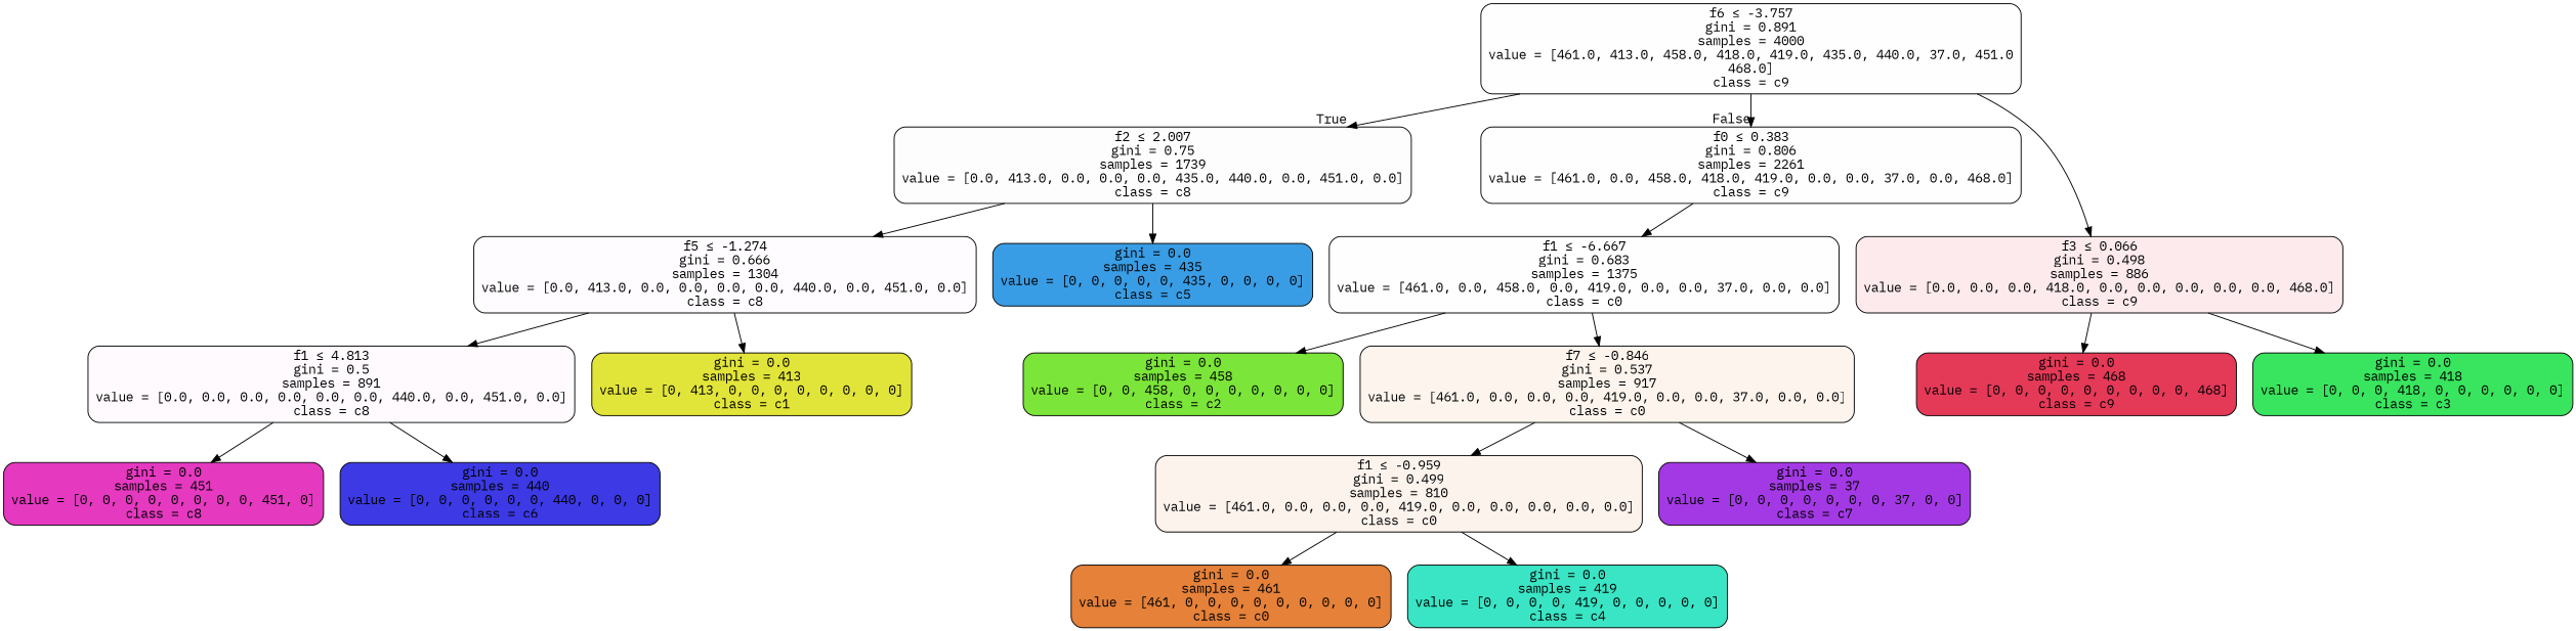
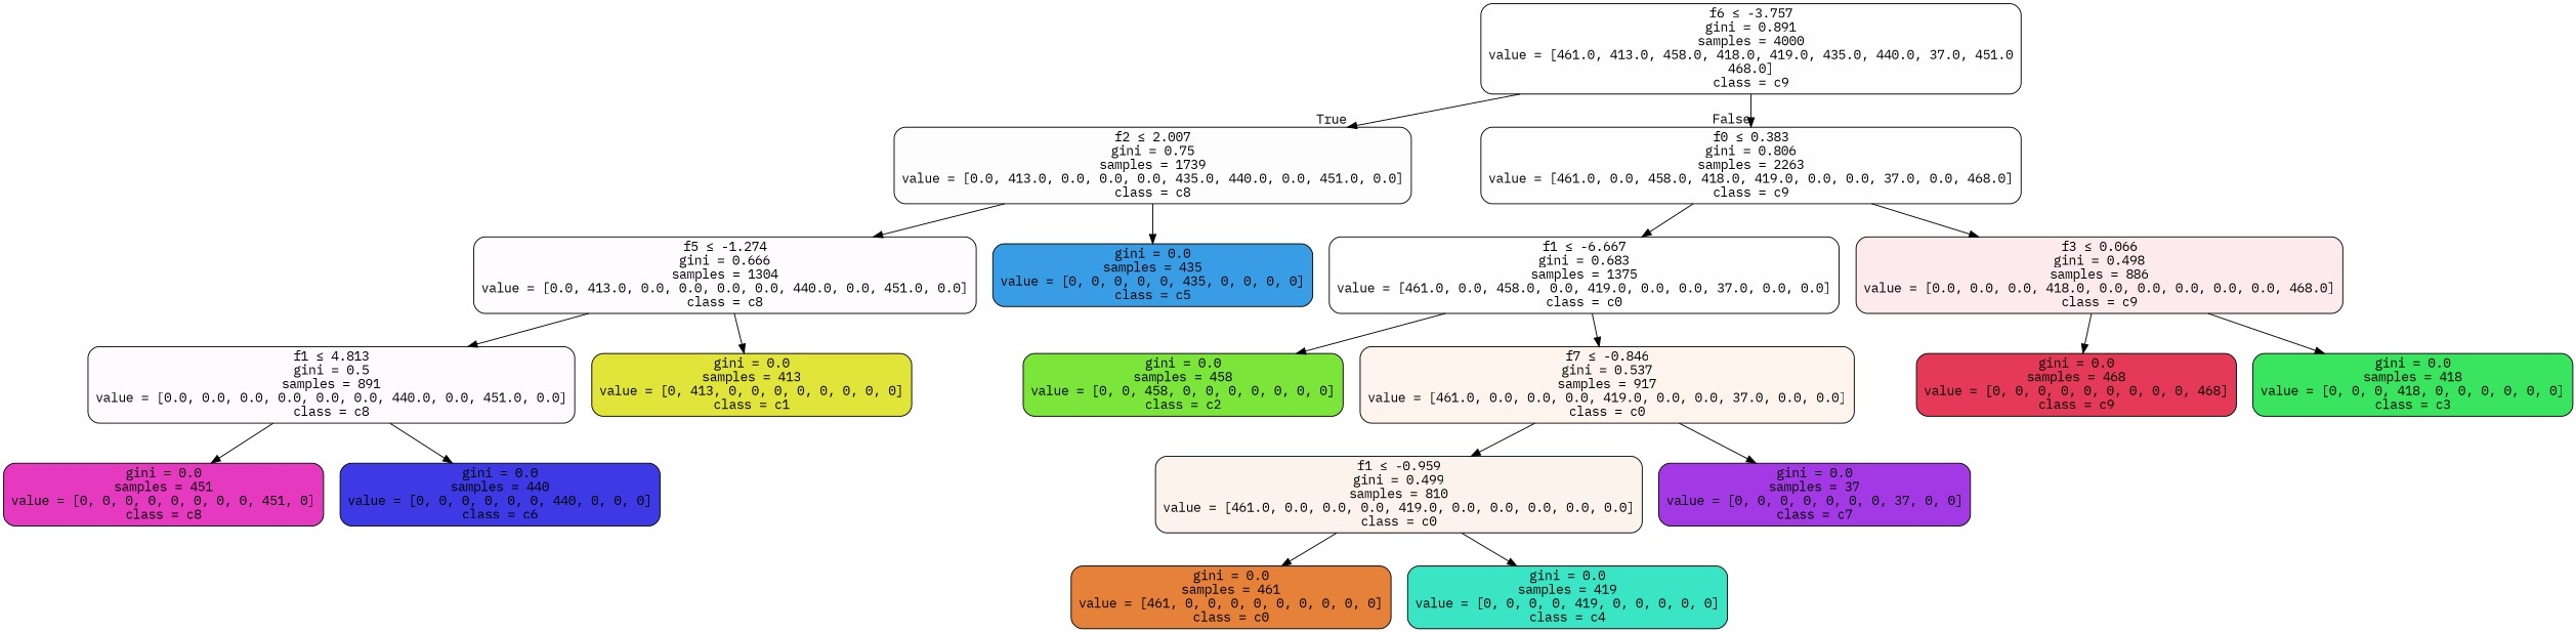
  digraph {
    fontname="IBM Plex Mono"
    node [color=black fillcolor="#e5395801" fontname="IBM Plex Mono" shape=box style="filled, rounded"]
    edge [fontname="IBM Plex Mono"]
    n1 [label=<f6 &le; -3.757<br/>gini = 0.891<br/>samples = 4000<br/>value = [461.0, 413.0, 458.0, 418.0, 419.0, 435.0, 440.0, 37.0, 451.0<br/>468.0]<br/>class = c9>]
    n2 [fillcolor="#e539c002" label=<f2 &le; 2.007<br/>gini = 0.75<br/>samples = 1739<br/>value = [0.0, 413.0, 0.0, 0.0, 0.0, 435.0, 440.0, 0.0, 451.0, 0.0]<br/>class = c8>]
-   n3 [label=<f0 &le; 0.383<br/>gini = 0.806<br/>samples = 2261<br/>value = [461.0, 0.0, 458.0, 418.0, 419.0, 0.0, 0.0, 37.0, 0.0, 468.0]<br/>class = c9>]
+   n3 [label=<f0 &le; 0.383<br/>gini = 0.806<br/>samples = 2263<br/>value = [461.0, 0.0, 458.0, 418.0, 419.0, 0.0, 0.0, 37.0, 0.0, 468.0]<br/>class = c9>]
    n4 [fillcolor="#e539c003" label=<f5 &le; -1.274<br/>gini = 0.666<br/>samples = 1304<br/>value = [0.0, 413.0, 0.0, 0.0, 0.0, 0.0, 440.0, 0.0, 451.0, 0.0]<br/>class = c8>]
    n5 [fillcolor="#399de5ff" label=<gini = 0.0<br/>samples = 435<br/>value = [0, 0, 0, 0, 0, 435, 0, 0, 0, 0]<br/>class = c5>]
    n6 [fillcolor="#e5813901" label=<f1 &le; -6.667<br/>gini = 0.683<br/>samples = 1375<br/>value = [461.0, 0.0, 458.0, 0.0, 419.0, 0.0, 0.0, 37.0, 0.0, 0.0]<br/>class = c0>]
    n7 [fillcolor="#e539581b" label=<f3 &le; 0.066<br/>gini = 0.498<br/>samples = 886<br/>value = [0.0, 0.0, 0.0, 418.0, 0.0, 0.0, 0.0, 0.0, 0.0, 468.0]<br/>class = c9>]
    n8 [fillcolor="#e539c006" label=<f1 &le; 4.813<br/>gini = 0.5<br/>samples = 891<br/>value = [0.0, 0.0, 0.0, 0.0, 0.0, 0.0, 440.0, 0.0, 451.0, 0.0]<br/>class = c8>]
    n9 [fillcolor="#e2e539ff" label=<gini = 0.0<br/>samples = 413<br/>value = [0, 413, 0, 0, 0, 0, 0, 0, 0, 0]<br/>class = c1>]
    n10 [fillcolor="#e539c0ff" label=<gini = 0.0<br/>samples = 451<br/>value = [0, 0, 0, 0, 0, 0, 0, 0, 451, 0]<br/>class = c8>]
    n11 [fillcolor="#3c39e5ff" label=<gini = 0.0<br/>samples = 440<br/>value = [0, 0, 0, 0, 0, 0, 440, 0, 0, 0]<br/>class = c6>]
    n12 [fillcolor="#7be539ff" label=<gini = 0.0<br/>samples = 458<br/>value = [0, 0, 458, 0, 0, 0, 0, 0, 0, 0]<br/>class = c2>]
    n13 [fillcolor="#e5813916" label=<f7 &le; -0.846<br/>gini = 0.537<br/>samples = 917<br/>value = [461.0, 0.0, 0.0, 0.0, 419.0, 0.0, 0.0, 37.0, 0.0, 0.0]<br/>class = c0>]
    n14 [fillcolor="#e53958ff" label=<gini = 0.0<br/>samples = 468<br/>value = [0, 0, 0, 0, 0, 0, 0, 0, 0, 468]<br/>class = c9>]
    n15 [fillcolor="#39e55eff" label=<gini = 0.0<br/>samples = 418<br/>value = [0, 0, 0, 418, 0, 0, 0, 0, 0, 0]<br/>class = c3>]
    n16 [fillcolor="#e5813917" label=<f1 &le; -0.959<br/>gini = 0.499<br/>samples = 810<br/>value = [461.0, 0.0, 0.0, 0.0, 419.0, 0.0, 0.0, 0.0, 0.0, 0.0]<br/>class = c0>]
    n17 [fillcolor="#a339e5ff" label=<gini = 0.0<br/>samples = 37<br/>value = [0, 0, 0, 0, 0, 0, 0, 37, 0, 0]<br/>class = c7>]
    n18 [fillcolor="#e58139ff" label=<gini = 0.0<br/>samples = 461<br/>value = [461, 0, 0, 0, 0, 0, 0, 0, 0, 0]<br/>class = c0>]
    n19 [fillcolor="#39e5c5ff" label=<gini = 0.0<br/>samples = 419<br/>value = [0, 0, 0, 0, 419, 0, 0, 0, 0, 0]<br/>class = c4>]
    n1 -> n2 [headlabel=True labelangle=45 labeldistance=2.5]
    n1 -> n3 [headlabel=False labelangle=-45 labeldistance=2.5]
    n2 -> n4
    n2 -> n5
    n3 -> n6
-   n1 -> n7
+   n3 -> n7
    n4 -> n8
    n4 -> n9
    n6 -> n12
    n6 -> n13
    n7 -> n14
    n7 -> n15
    n8 -> n10
    n8 -> n11
    n13 -> n16
    n13 -> n17
    n16 -> n18
    n16 -> n19
  }
